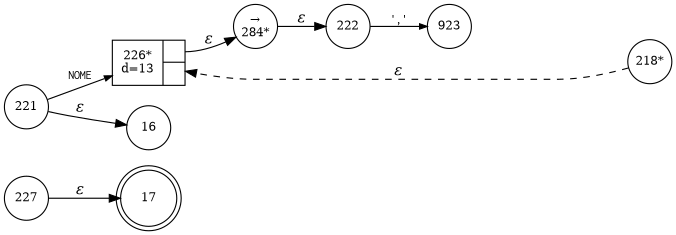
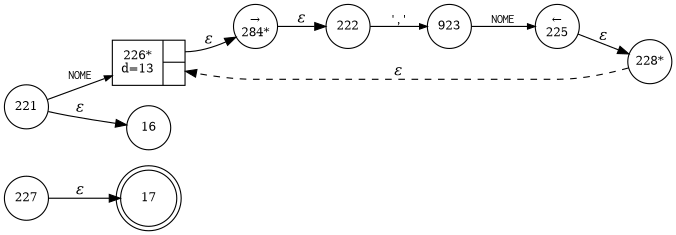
  digraph {
    rankdir=LR
    node [fixedsize=true fontsize=11 shape=circle peripheries=1]
    edge [fontname="Times-Italic"]
    n1 [label=17 shape=doublecircle width=.6 peripheries=""]
    n2 [label=221 width=.55]
    n3 [fixedsize=false label="{226*\nd=13|{<p0>|<p1>}}" shape=record]
    n4 [label=16 width=.55]
    n5 [label="&rarr;\n284*" width=.55]
    n6 [label=222 width=.55]
    n7 [label=923 width=.55]
-   n9 [label="218*" width=.55]
+   n8 [label="&larr;\n225" width=.55]
+   n9 [label="228*" width=.55]
    n10 [label=227 width=.55]
    n2 -> n3 [arrowhead=normal arrowsize=.7 fontname=Courier fontsize=11 label=NOME]
    n2 -> n4 [label="&epsilon;"]
    n3 -> n5 [label="&epsilon;" tailport=p0]
    n5 -> n6 [label="&epsilon;"]
    n6 -> n7 [arrowhead=normal arrowsize=.7 fontname=Courier fontsize=11 label="','"]
+   n7 -> n8 [arrowhead=normal arrowsize=.7 fontname=Courier fontsize=11 label=NOME]
+   n8 -> n9 [label="&epsilon;"]
    n9 -> n3 [label="&epsilon;" style=dashed]
    n10 -> n1 [label="&epsilon;"]
  }
